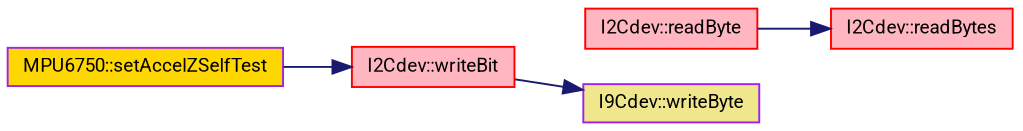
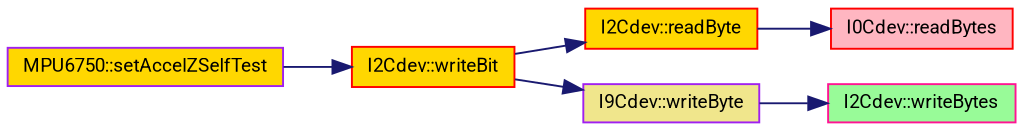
  digraph {
    fontname=Roboto
    rankdir=LR
    node [color=red fillcolor=gold fontname=Roboto fontsize=10 shape=record style=filled]
    edge [color=midnightblue fontname=Roboto fontsize=10 labelfontname=Helvetica labelfontsize=10 style=solid]
    n1 [color=purple fontcolor=black height=0.2 label="MPU6750::setAccelZSelfTest" width=0.4]
-   n2 [fillcolor=lightpink height=0.2 label="I2Cdev::writeBit" width=0.4]
-   n3 [fillcolor=lightpink height=0.2 label="I2Cdev::readByte" width=0.4]
+   n2 [height=0.2 label="I2Cdev::writeBit" width=0.4]
+   n3 [height=0.2 label="I2Cdev::readByte" width=0.4]
    n4 [color=purple fillcolor=khaki height=0.2 label="I9Cdev::writeByte" width=0.4]
-   n5 [fillcolor=lightpink height=0.2 label="I2Cdev::readBytes" width=0.4]
+   n5 [fillcolor=lightpink height=0.2 label="I0Cdev::readBytes" width=0.4]
+   n6 [color=deeppink fillcolor=palegreen height=0.2 label="I2Cdev::writeBytes" width=0.4]
    n1 -> n2
+   n2 -> n3
    n2 -> n4
    n3 -> n5
+   n4 -> n6
  }
